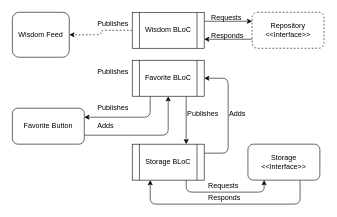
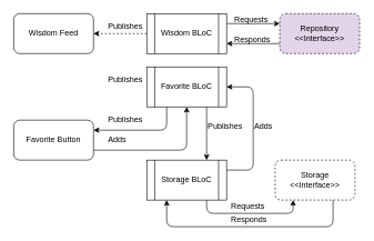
  <mxCell id="0" />
  <mxCell id="1" parent="0" />
- <mxCell id="2" value="Wisdom Feed" style="rounded=1;whiteSpace=wrap;html=1;" parent="1" vertex="1"><mxGeometry x="20" y="20" width="95" height="75" as="geometry" /></mxCell>
+ <mxCell id="2" value="Wisdom Feed" style="rounded=1;whiteSpace=wrap;html=1;" parent="1" vertex="1"><mxGeometry x="20" y="20" width="120" height="60" as="geometry" /></mxCell>
  <mxCell id="3" style="edgeStyle=orthogonalEdgeStyle;rounded=1;orthogonalLoop=1;jettySize=auto;html=1;exitX=1;exitY=0.75;exitDx=0;exitDy=0;" edge="1" parent="1" source="4" target="10"><mxGeometry relative="1" as="geometry" /></mxCell>
  <mxCell id="4" value="Favorite Button" style="rounded=1;whiteSpace=wrap;html=1;" parent="1" vertex="1"><mxGeometry x="20" y="180" width="120" height="60" as="geometry" /></mxCell>
  <mxCell id="5" style="edgeStyle=orthogonalEdgeStyle;rounded=1;orthogonalLoop=1;jettySize=auto;html=1;exitX=1;exitY=0.25;exitDx=0;exitDy=0;entryX=0;entryY=0.25;entryDx=0;entryDy=0;" edge="1" parent="1" source="7" target="12"><mxGeometry relative="1" as="geometry" /></mxCell>
  <mxCell id="6" style="edgeStyle=orthogonalEdgeStyle;rounded=1;orthogonalLoop=1;jettySize=auto;html=1;exitX=0;exitY=0.5;exitDx=0;exitDy=0;entryX=1;entryY=0.5;entryDx=0;entryDy=0;dashed=1;" edge="1" parent="1" source="7" target="2"><mxGeometry relative="1" as="geometry" /></mxCell>
  <mxCell id="7" value="Wisdom BLoC" style="shape=process;whiteSpace=wrap;html=1;backgroundOutline=1;" parent="1" vertex="1"><mxGeometry x="220" y="20" width="120" height="60" as="geometry" /></mxCell>
  <mxCell id="8" style="edgeStyle=orthogonalEdgeStyle;rounded=1;orthogonalLoop=1;jettySize=auto;html=1;exitX=0.25;exitY=1;exitDx=0;exitDy=0;entryX=1;entryY=0.25;entryDx=0;entryDy=0;" edge="1" parent="1" source="10" target="4"><mxGeometry relative="1" as="geometry" /></mxCell>
  <mxCell id="9" style="edgeStyle=orthogonalEdgeStyle;rounded=1;orthogonalLoop=1;jettySize=auto;html=1;exitX=0.75;exitY=1;exitDx=0;exitDy=0;entryX=0.75;entryY=0;entryDx=0;entryDy=0;" edge="1" parent="1" source="10" target="17"><mxGeometry relative="1" as="geometry" /></mxCell>
  <mxCell id="10" value="Favorite BLoC" style="shape=process;whiteSpace=wrap;html=1;backgroundOutline=1;" parent="1" vertex="1"><mxGeometry x="220" y="100" width="120" height="60" as="geometry" /></mxCell>
  <mxCell id="11" style="edgeStyle=orthogonalEdgeStyle;rounded=1;orthogonalLoop=1;jettySize=auto;html=1;exitX=0;exitY=0.75;exitDx=0;exitDy=0;entryX=1;entryY=0.75;entryDx=0;entryDy=0;" edge="1" parent="1" source="12" target="7"><mxGeometry relative="1" as="geometry" /></mxCell>
- <mxCell id="12" value="&lt;span style=&quot;white-space: normal&quot;&gt;Repository&lt;/span&gt;&lt;br style=&quot;white-space: normal&quot;&gt;&lt;span style=&quot;white-space: normal&quot;&gt;&amp;lt;&amp;lt;Interface&amp;gt;&amp;gt;&lt;/span&gt;" style="rounded=1;whiteSpace=wrap;html=1;dashed=1;" parent="1" vertex="1"><mxGeometry x="420" y="20" width="120" height="60" as="geometry" /></mxCell>
+ <mxCell id="12" value="&lt;span style=&quot;white-space: normal&quot;&gt;Repository&lt;/span&gt;&lt;br style=&quot;white-space: normal&quot;&gt;&lt;span style=&quot;white-space: normal&quot;&gt;&amp;lt;&amp;lt;Interface&amp;gt;&amp;gt;&lt;/span&gt;" style="rounded=1;whiteSpace=wrap;html=1;dashed=1;fillColor=#e1d5e7;" parent="1" vertex="1"><mxGeometry x="420" y="20" width="120" height="60" as="geometry" /></mxCell>
  <mxCell id="13" style="edgeStyle=orthogonalEdgeStyle;rounded=1;orthogonalLoop=1;jettySize=auto;html=1;" edge="1" parent="1" source="14" target="17"><mxGeometry relative="1" as="geometry"><Array as="points"><mxPoint x="500" y="340" /><mxPoint x="250" y="340" /></Array></mxGeometry></mxCell>
- <mxCell id="14" value="&lt;span style=&quot;white-space: normal&quot;&gt;Storage&lt;br&gt;&amp;lt;&amp;lt;Interface&amp;gt;&amp;gt;&lt;/span&gt;" style="rounded=1;whiteSpace=wrap;html=1;dashed=0;" vertex="1" parent="1"><mxGeometry x="413" y="240" width="120" height="60" as="geometry" /></mxCell>
+ <mxCell id="14" value="&lt;span style=&quot;white-space: normal&quot;&gt;Storage&lt;br&gt;&amp;lt;&amp;lt;Interface&amp;gt;&amp;gt;&lt;/span&gt;" style="rounded=1;whiteSpace=wrap;html=1;dashed=1;" vertex="1" parent="1"><mxGeometry x="413" y="240" width="120" height="60" as="geometry" /></mxCell>
  <mxCell id="15" style="edgeStyle=orthogonalEdgeStyle;rounded=1;orthogonalLoop=1;jettySize=auto;html=1;exitX=1;exitY=0.25;exitDx=0;exitDy=0;entryX=1;entryY=0.5;entryDx=0;entryDy=0;" edge="1" parent="1" source="17" target="10"><mxGeometry relative="1" as="geometry"><Array as="points"><mxPoint x="380" y="255" /><mxPoint x="380" y="130" /></Array></mxGeometry></mxCell>
  <mxCell id="16" style="edgeStyle=orthogonalEdgeStyle;rounded=1;orthogonalLoop=1;jettySize=auto;html=1;exitX=0.75;exitY=1;exitDx=0;exitDy=0;" edge="1" parent="1" source="17" target="14"><mxGeometry relative="1" as="geometry"><Array as="points"><mxPoint x="310" y="320" /><mxPoint x="440" y="320" /></Array></mxGeometry></mxCell>
  <mxCell id="17" value="Storage BLoC" style="shape=process;whiteSpace=wrap;html=1;backgroundOutline=1;" vertex="1" parent="1"><mxGeometry x="220" y="240" width="120" height="60" as="geometry" /></mxCell>
  <mxCell id="18" value="Publishes" style="text;html=1;resizable=0;points=[];autosize=1;align=left;verticalAlign=top;spacingTop=-4;" vertex="1" parent="1"><mxGeometry x="160" y="30" width="70" height="20" as="geometry" /></mxCell>
  <mxCell id="19" value="Publishes" style="text;html=1;resizable=0;points=[];autosize=1;align=left;verticalAlign=top;spacingTop=-4;" vertex="1" parent="1"><mxGeometry x="160" y="110" width="70" height="20" as="geometry" /></mxCell>
  <mxCell id="20" value="Adds" style="text;html=1;resizable=0;points=[];autosize=1;align=left;verticalAlign=top;spacingTop=-4;" vertex="1" parent="1"><mxGeometry x="160" y="200" width="40" height="20" as="geometry" /></mxCell>
  <mxCell id="21" value="Publishes" style="text;html=1;resizable=0;points=[];autosize=1;align=left;verticalAlign=top;spacingTop=-4;" vertex="1" parent="1"><mxGeometry x="160" y="170" width="70" height="20" as="geometry" /></mxCell>
  <mxCell id="22" value="Publishes" style="text;html=1;resizable=0;points=[];autosize=1;align=left;verticalAlign=top;spacingTop=-4;" vertex="1" parent="1"><mxGeometry x="310" y="180" width="70" height="20" as="geometry" /></mxCell>
  <mxCell id="23" value="Adds" style="text;html=1;resizable=0;points=[];autosize=1;align=left;verticalAlign=top;spacingTop=-4;" vertex="1" parent="1"><mxGeometry x="380" y="180" width="40" height="20" as="geometry" /></mxCell>
  <mxCell id="24" value="Requests&lt;br&gt;" style="text;html=1;resizable=0;points=[];autosize=1;align=left;verticalAlign=top;spacingTop=-4;" vertex="1" parent="1"><mxGeometry x="350" y="20" width="70" height="20" as="geometry" /></mxCell>
  <mxCell id="25" value="Requests" style="text;html=1;resizable=0;points=[];autosize=1;align=left;verticalAlign=top;spacingTop=-4;" vertex="1" parent="1"><mxGeometry x="345" y="300" width="70" height="20" as="geometry" /></mxCell>
  <mxCell id="26" value="Responds&lt;br&gt;" style="text;html=1;resizable=0;points=[];autosize=1;align=left;verticalAlign=top;spacingTop=-4;" vertex="1" parent="1"><mxGeometry x="350" y="50" width="70" height="20" as="geometry" /></mxCell>
  <mxCell id="27" value="Responds" style="text;html=1;resizable=0;points=[];autosize=1;align=left;verticalAlign=top;spacingTop=-4;" vertex="1" parent="1"><mxGeometry x="345" y="320" width="70" height="20" as="geometry" /></mxCell>
